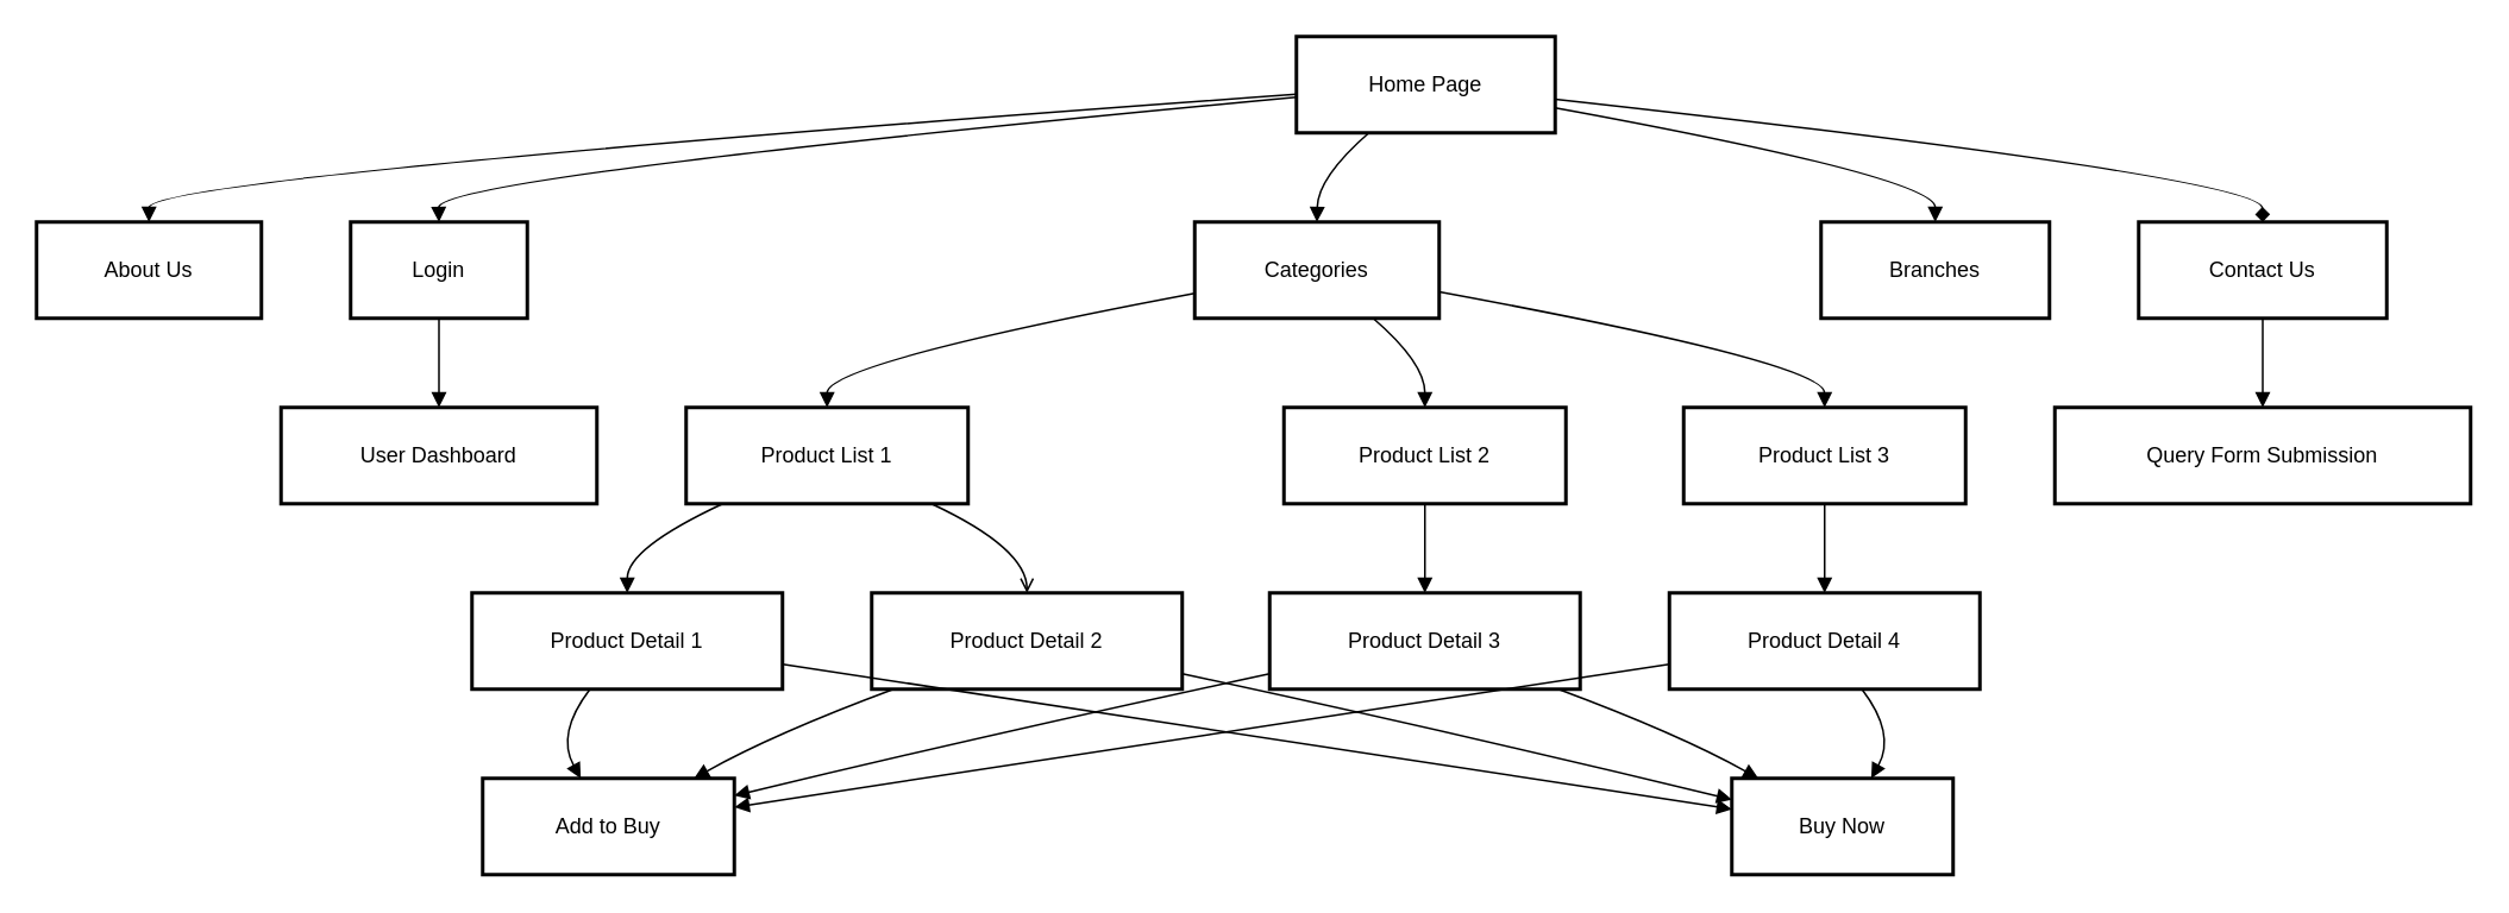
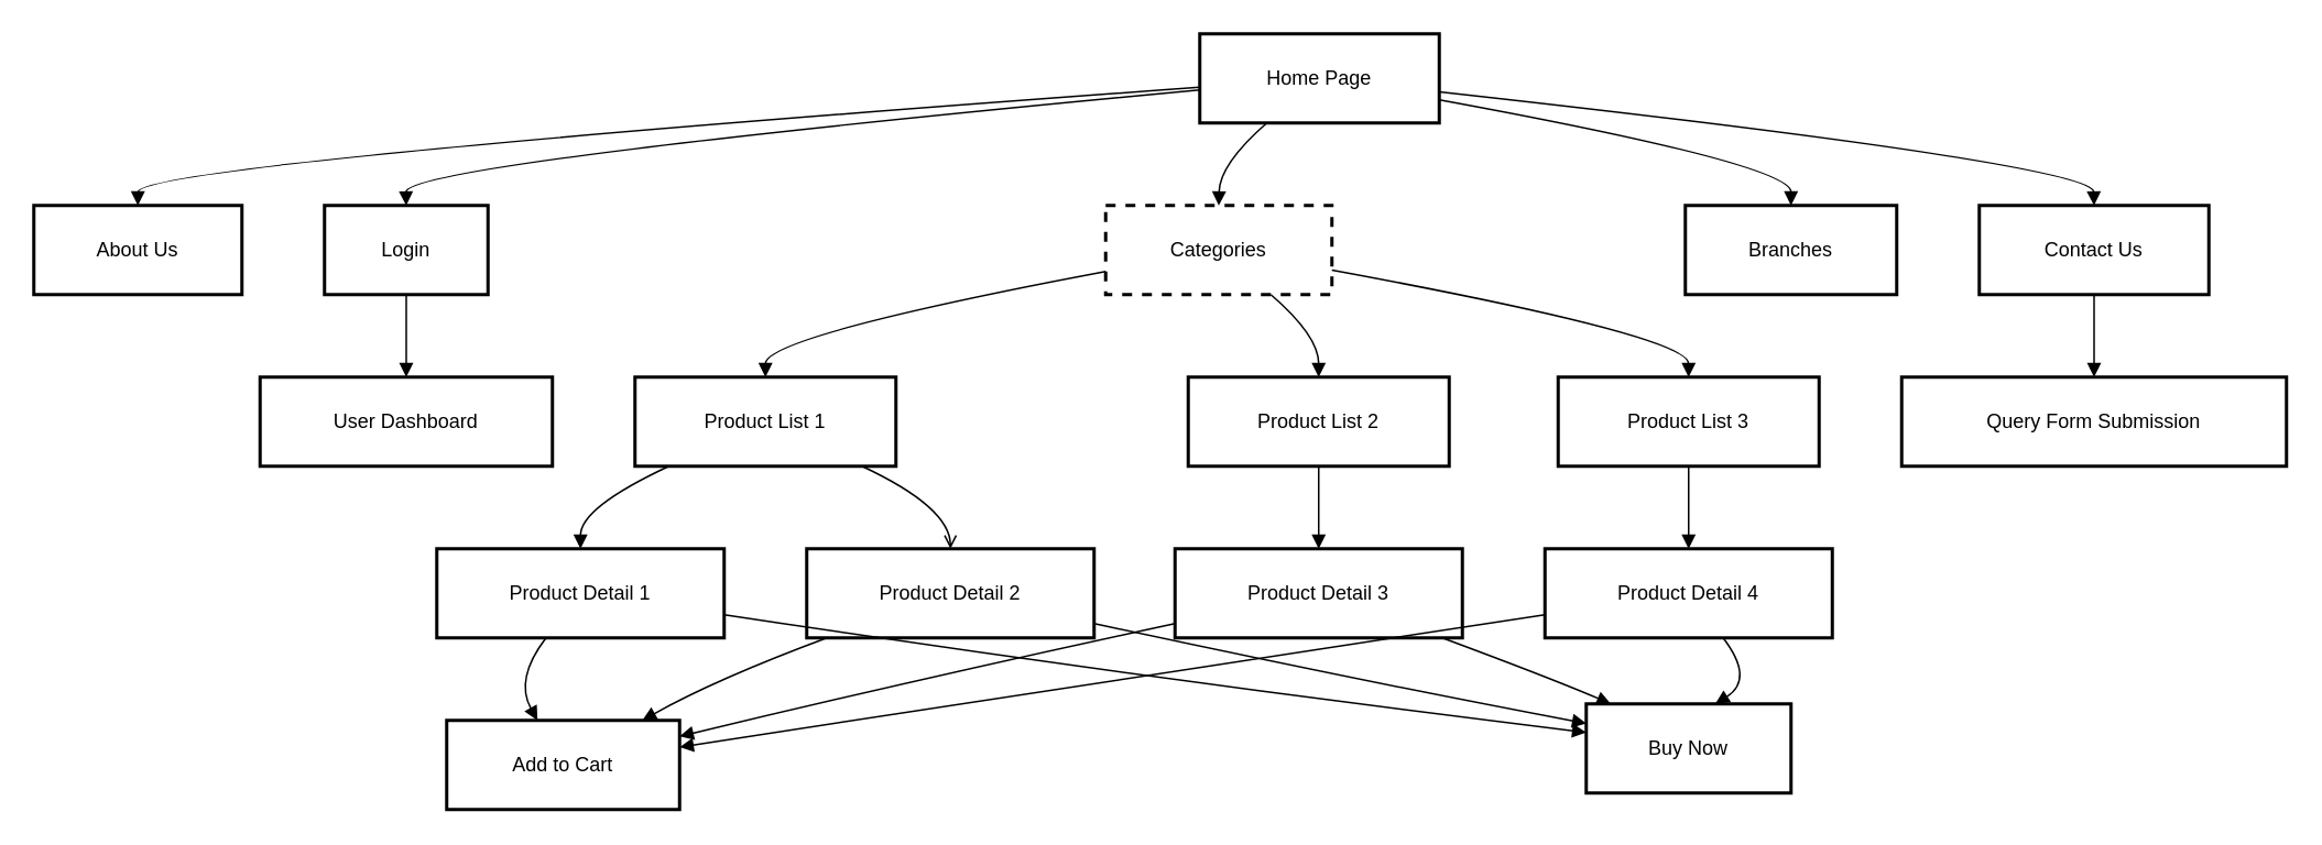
  <mxCell id="0" />
  <mxCell id="1" parent="0" />
  <mxCell id="2" value="Home Page" style="whiteSpace=wrap;strokeWidth=2;" vertex="1" parent="1"><mxGeometry x="726" y="20" width="145" height="54" as="geometry" /></mxCell>
  <mxCell id="3" value="About Us" style="whiteSpace=wrap;strokeWidth=2;" vertex="1" parent="1"><mxGeometry x="20" y="124" width="126" height="54" as="geometry" /></mxCell>
  <mxCell id="4" value="Contact Us" style="whiteSpace=wrap;strokeWidth=2;" vertex="1" parent="1"><mxGeometry x="1198" y="124" width="139" height="54" as="geometry" /></mxCell>
  <mxCell id="5" value="Login" style="whiteSpace=wrap;strokeWidth=2;" vertex="1" parent="1"><mxGeometry x="196" y="124" width="99" height="54" as="geometry" /></mxCell>
  <mxCell id="6" value="Branches" style="whiteSpace=wrap;strokeWidth=2;" vertex="1" parent="1"><mxGeometry x="1020" y="124" width="128" height="54" as="geometry" /></mxCell>
- <mxCell id="7" value="Categories" style="whiteSpace=wrap;strokeWidth=2;" vertex="1" parent="1"><mxGeometry x="669" y="124" width="137" height="54" as="geometry" /></mxCell>
+ <mxCell id="7" value="Categories" style="whiteSpace=wrap;strokeWidth=2;dashed=1;" vertex="1" parent="1"><mxGeometry x="669" y="124" width="137" height="54" as="geometry" /></mxCell>
  <mxCell id="8" value="User Dashboard" style="whiteSpace=wrap;strokeWidth=2;" vertex="1" parent="1"><mxGeometry x="157" y="228" width="177" height="54" as="geometry" /></mxCell>
  <mxCell id="9" value="Product List 1" style="whiteSpace=wrap;strokeWidth=2;" vertex="1" parent="1"><mxGeometry x="384" y="228" width="158" height="54" as="geometry" /></mxCell>
  <mxCell id="10" value="Product List 2" style="whiteSpace=wrap;strokeWidth=2;" vertex="1" parent="1"><mxGeometry x="719" y="228" width="158" height="54" as="geometry" /></mxCell>
  <mxCell id="11" value="Product List 3" style="whiteSpace=wrap;strokeWidth=2;" vertex="1" parent="1"><mxGeometry x="943" y="228" width="158" height="54" as="geometry" /></mxCell>
  <mxCell id="12" value="Product Detail 1" style="whiteSpace=wrap;strokeWidth=2;" vertex="1" parent="1"><mxGeometry x="264" y="332" width="174" height="54" as="geometry" /></mxCell>
  <mxCell id="13" value="Product Detail 2" style="whiteSpace=wrap;strokeWidth=2;" vertex="1" parent="1"><mxGeometry x="488" y="332" width="174" height="54" as="geometry" /></mxCell>
  <mxCell id="14" value="Product Detail 3" style="whiteSpace=wrap;strokeWidth=2;" vertex="1" parent="1"><mxGeometry x="711" y="332" width="174" height="54" as="geometry" /></mxCell>
  <mxCell id="15" value="Product Detail 4" style="whiteSpace=wrap;strokeWidth=2;" vertex="1" parent="1"><mxGeometry x="935" y="332" width="174" height="54" as="geometry" /></mxCell>
- <mxCell id="16" value="Add to Buy" style="whiteSpace=wrap;strokeWidth=2;" vertex="1" parent="1"><mxGeometry x="270" y="436" width="141" height="54" as="geometry" /></mxCell>
- <mxCell id="17" value="Buy Now" style="whiteSpace=wrap;strokeWidth=2;" vertex="1" parent="1"><mxGeometry x="970" y="436" width="124" height="54" as="geometry" /></mxCell>
+ <mxCell id="16" value="Add to Cart" style="whiteSpace=wrap;strokeWidth=2;" vertex="1" parent="1"><mxGeometry x="270" y="436" width="141" height="54" as="geometry" /></mxCell>
+ <mxCell id="17" value="Buy Now" style="whiteSpace=wrap;strokeWidth=2;" vertex="1" parent="1"><mxGeometry x="960" y="426" width="124" height="54" as="geometry" /></mxCell>
  <mxCell id="18" value="Query Form Submission" style="whiteSpace=wrap;strokeWidth=2;" vertex="1" parent="1"><mxGeometry x="1151" y="228" width="233" height="54" as="geometry" /></mxCell>
  <mxCell id="19" value="" style="curved=1;startArrow=none;endArrow=block;exitX=0;exitY=0.6;entryX=0.5;entryY=0;" edge="1" parent="1" source="2" target="3"><mxGeometry relative="1" as="geometry"><Array as="points"><mxPoint x="83" y="99" /></Array></mxGeometry></mxCell>
- <mxCell id="20" value="" style="curved=1;startArrow=none;endArrow=diamond;exitX=1;exitY=0.65;entryX=0.5;entryY=0;" edge="1" parent="1" source="2" target="4"><mxGeometry relative="1" as="geometry"><Array as="points"><mxPoint x="1267" y="99" /></Array></mxGeometry></mxCell>
+ <mxCell id="20" value="" style="curved=1;startArrow=none;endArrow=block;exitX=1;exitY=0.65;entryX=0.5;entryY=0;" edge="1" parent="1" source="2" target="4"><mxGeometry relative="1" as="geometry"><Array as="points"><mxPoint x="1267" y="99" /></Array></mxGeometry></mxCell>
  <mxCell id="21" value="" style="curved=1;startArrow=none;endArrow=block;exitX=0;exitY=0.63;entryX=0.5;entryY=0;" edge="1" parent="1" source="2" target="5"><mxGeometry relative="1" as="geometry"><Array as="points"><mxPoint x="245" y="99" /></Array></mxGeometry></mxCell>
  <mxCell id="22" value="" style="curved=1;startArrow=none;endArrow=block;exitX=1;exitY=0.74;entryX=0.5;entryY=0;" edge="1" parent="1" source="2" target="6"><mxGeometry relative="1" as="geometry"><Array as="points"><mxPoint x="1084" y="99" /></Array></mxGeometry></mxCell>
  <mxCell id="23" value="" style="curved=1;startArrow=none;endArrow=block;exitX=0.28;exitY=1;entryX=0.5;entryY=0;" edge="1" parent="1" source="2" target="7"><mxGeometry relative="1" as="geometry"><Array as="points"><mxPoint x="738" y="99" /></Array></mxGeometry></mxCell>
  <mxCell id="24" value="" style="curved=1;startArrow=none;endArrow=block;exitX=0.5;exitY=1;entryX=0.5;entryY=0;" edge="1" parent="1" source="5" target="8"><mxGeometry relative="1" as="geometry"><Array as="points" /></mxGeometry></mxCell>
  <mxCell id="25" value="" style="curved=1;startArrow=none;endArrow=block;exitX=0;exitY=0.74;entryX=0.5;entryY=0;" edge="1" parent="1" source="7" target="9"><mxGeometry relative="1" as="geometry"><Array as="points"><mxPoint x="463" y="203" /></Array></mxGeometry></mxCell>
  <mxCell id="26" value="" style="curved=1;startArrow=none;endArrow=block;exitX=0.73;exitY=1;entryX=0.5;entryY=0;" edge="1" parent="1" source="7" target="10"><mxGeometry relative="1" as="geometry"><Array as="points"><mxPoint x="798" y="203" /></Array></mxGeometry></mxCell>
  <mxCell id="27" value="" style="curved=1;startArrow=none;endArrow=block;exitX=1.01;exitY=0.73;entryX=0.5;entryY=0;" edge="1" parent="1" source="7" target="11"><mxGeometry relative="1" as="geometry"><Array as="points"><mxPoint x="1022" y="203" /></Array></mxGeometry></mxCell>
  <mxCell id="28" value="" style="curved=1;startArrow=none;endArrow=block;exitX=0.13;exitY=1;entryX=0.5;entryY=0;" edge="1" parent="1" source="9" target="12"><mxGeometry relative="1" as="geometry"><Array as="points"><mxPoint x="351" y="307" /></Array></mxGeometry></mxCell>
  <mxCell id="29" value="" style="curved=1;startArrow=none;endArrow=open;exitX=0.87;exitY=1;entryX=0.5;entryY=0;" edge="1" parent="1" source="9" target="13"><mxGeometry relative="1" as="geometry"><Array as="points"><mxPoint x="575" y="307" /></Array></mxGeometry></mxCell>
  <mxCell id="30" value="" style="curved=1;startArrow=none;endArrow=block;exitX=0.5;exitY=1;entryX=0.5;entryY=0;" edge="1" parent="1" source="10" target="14"><mxGeometry relative="1" as="geometry"><Array as="points" /></mxGeometry></mxCell>
  <mxCell id="31" value="" style="curved=1;startArrow=none;endArrow=block;exitX=0.5;exitY=1;entryX=0.5;entryY=0;" edge="1" parent="1" source="11" target="15"><mxGeometry relative="1" as="geometry"><Array as="points" /></mxGeometry></mxCell>
  <mxCell id="32" value="" style="curved=1;startArrow=none;endArrow=block;exitX=0.38;exitY=1;entryX=0.39;entryY=0;" edge="1" parent="1" source="12" target="16"><mxGeometry relative="1" as="geometry"><Array as="points"><mxPoint x="311" y="411" /></Array></mxGeometry></mxCell>
  <mxCell id="33" value="" style="curved=1;startArrow=none;endArrow=block;exitX=1;exitY=0.74;entryX=0;entryY=0.32;" edge="1" parent="1" source="12" target="17"><mxGeometry relative="1" as="geometry"><Array as="points"><mxPoint x="696" y="411" /></Array></mxGeometry></mxCell>
  <mxCell id="34" value="" style="curved=1;startArrow=none;endArrow=block;exitX=0.07;exitY=1;entryX=0.84;entryY=0;" edge="1" parent="1" source="13" target="16"><mxGeometry relative="1" as="geometry"><Array as="points"><mxPoint x="433" y="411" /></Array></mxGeometry></mxCell>
  <mxCell id="35" value="" style="curved=1;startArrow=none;endArrow=block;exitX=1;exitY=0.84;entryX=0;entryY=0.22;" edge="1" parent="1" source="13" target="17"><mxGeometry relative="1" as="geometry"><Array as="points"><mxPoint x="818" y="411" /></Array></mxGeometry></mxCell>
  <mxCell id="36" value="" style="curved=1;startArrow=none;endArrow=block;exitX=0;exitY=0.84;entryX=1;entryY=0.18;" edge="1" parent="1" source="14" target="16"><mxGeometry relative="1" as="geometry"><Array as="points"><mxPoint x="555" y="411" /></Array></mxGeometry></mxCell>
  <mxCell id="37" value="" style="curved=1;startArrow=none;endArrow=block;exitX=0.93;exitY=1;entryX=0.12;entryY=0;" edge="1" parent="1" source="14" target="17"><mxGeometry relative="1" as="geometry"><Array as="points"><mxPoint x="940" y="411" /></Array></mxGeometry></mxCell>
  <mxCell id="38" value="" style="curved=1;startArrow=none;endArrow=block;exitX=0;exitY=0.74;entryX=1;entryY=0.3;" edge="1" parent="1" source="15" target="16"><mxGeometry relative="1" as="geometry"><Array as="points"><mxPoint x="676" y="411" /></Array></mxGeometry></mxCell>
  <mxCell id="39" value="" style="curved=1;startArrow=none;endArrow=block;exitX=0.62;exitY=1;entryX=0.63;entryY=0;" edge="1" parent="1" source="15" target="17"><mxGeometry relative="1" as="geometry"><Array as="points"><mxPoint x="1062" y="411" /></Array></mxGeometry></mxCell>
  <mxCell id="40" value="" style="curved=1;startArrow=none;endArrow=block;exitX=0.5;exitY=1;entryX=0.5;entryY=0;" edge="1" parent="1" source="4" target="18"><mxGeometry relative="1" as="geometry"><Array as="points" /></mxGeometry></mxCell>
